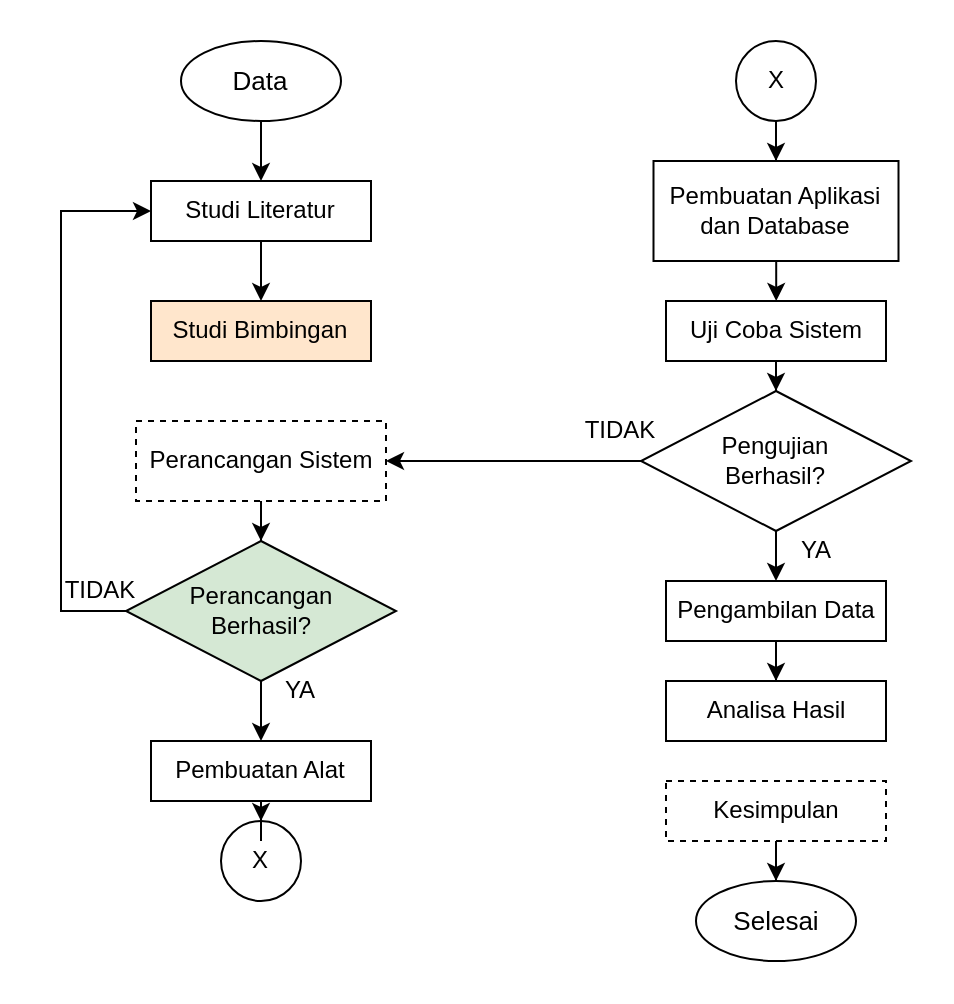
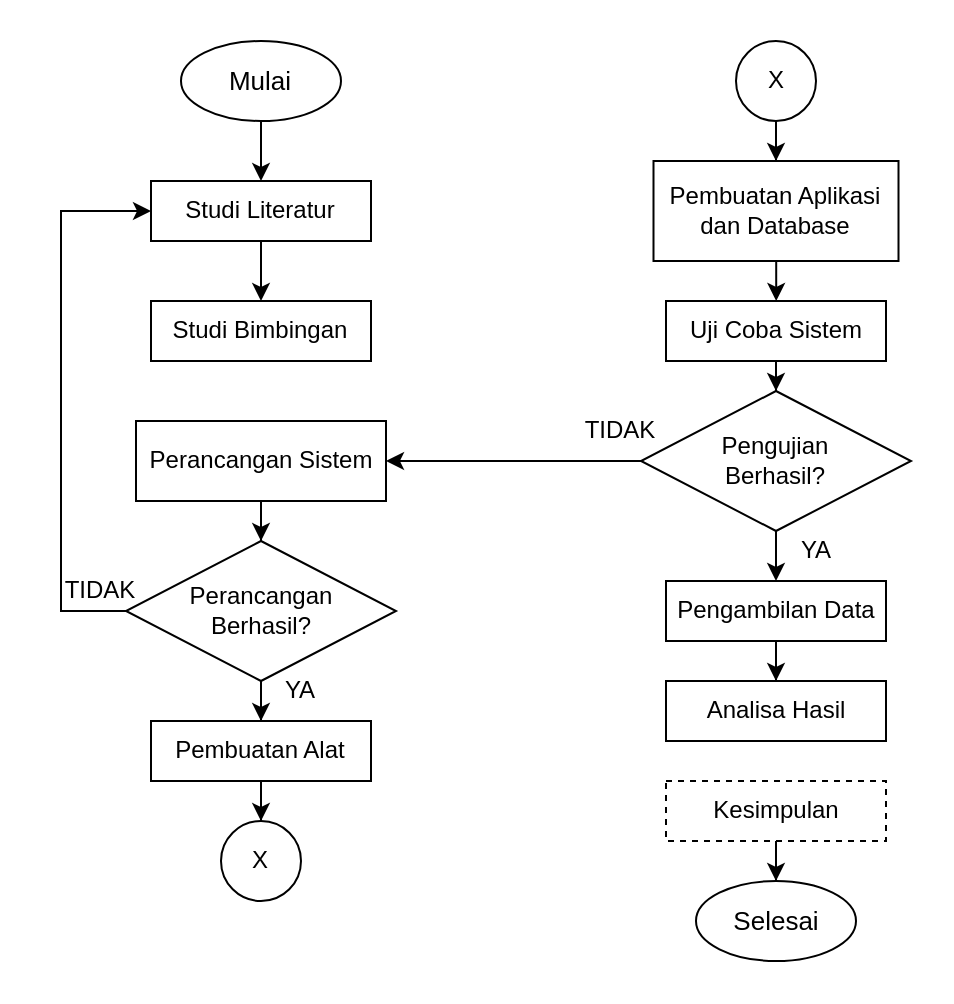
  <mxCell id="0" />
  <mxCell id="1" parent="0" />
  <mxCell id="2" value="" style="edgeStyle=orthogonalEdgeStyle;rounded=0;orthogonalLoop=1;jettySize=auto;html=1;strokeColor=#000000;" parent="1" source="3" target="5" edge="1"><mxGeometry relative="1" as="geometry" /></mxCell>
- <mxCell id="3" value="&lt;font style=&quot;font-size: 13px;&quot; color=&quot;#000000&quot;&gt;Data&lt;/font&gt;" style="ellipse;whiteSpace=wrap;html=1;fillColor=#FFFFFF;strokeColor=#000000;" parent="1" vertex="1"><mxGeometry x="90" y="20" width="80" height="40" as="geometry" /></mxCell>
+ <mxCell id="3" value="&lt;font style=&quot;font-size: 13px;&quot; color=&quot;#000000&quot;&gt;Mulai&lt;/font&gt;" style="ellipse;whiteSpace=wrap;html=1;fillColor=#FFFFFF;strokeColor=#000000;" parent="1" vertex="1"><mxGeometry x="90" y="20" width="80" height="40" as="geometry" /></mxCell>
  <mxCell id="4" value="" style="edgeStyle=orthogonalEdgeStyle;rounded=0;orthogonalLoop=1;jettySize=auto;html=1;strokeColor=#000000;" parent="1" source="5" target="6" edge="1"><mxGeometry relative="1" as="geometry" /></mxCell>
  <mxCell id="5" value="&lt;font color=&quot;#000000&quot;&gt;Studi Literatur&lt;/font&gt;" style="rounded=0;whiteSpace=wrap;html=1;strokeColor=#000000;fillColor=#FFFFFF;" parent="1" vertex="1"><mxGeometry x="75" y="90" width="110" height="30" as="geometry" /></mxCell>
- <mxCell id="6" value="&lt;font color=&quot;#000000&quot;&gt;Studi Bimbingan&lt;/font&gt;" style="rounded=0;whiteSpace=wrap;html=1;strokeColor=#000000;fillColor=#ffe6cc;" parent="1" vertex="1"><mxGeometry x="75" y="150" width="110" height="30" as="geometry" /></mxCell>
+ <mxCell id="6" value="&lt;font color=&quot;#000000&quot;&gt;Studi Bimbingan&lt;/font&gt;" style="rounded=0;whiteSpace=wrap;html=1;strokeColor=#000000;fillColor=#FFFFFF;" parent="1" vertex="1"><mxGeometry x="75" y="150" width="110" height="30" as="geometry" /></mxCell>
  <mxCell id="7" value="" style="edgeStyle=orthogonalEdgeStyle;rounded=0;orthogonalLoop=1;jettySize=auto;html=1;strokeColor=#000000;" parent="1" source="8" target="11" edge="1"><mxGeometry relative="1" as="geometry" /></mxCell>
- <mxCell id="8" value="&lt;font color=&quot;#000000&quot;&gt;Perancangan Sistem&lt;/font&gt;" style="rounded=0;whiteSpace=wrap;html=1;strokeColor=#000000;fillColor=#FFFFFF;dashed=1;" parent="1" vertex="1"><mxGeometry x="67.5" y="210" width="125" height="40" as="geometry" /></mxCell>
+ <mxCell id="8" value="&lt;font color=&quot;#000000&quot;&gt;Perancangan Sistem&lt;/font&gt;" style="rounded=0;whiteSpace=wrap;html=1;strokeColor=#000000;fillColor=#FFFFFF;" parent="1" vertex="1"><mxGeometry x="67.5" y="210" width="125" height="40" as="geometry" /></mxCell>
  <mxCell id="9" value="" style="edgeStyle=orthogonalEdgeStyle;rounded=0;orthogonalLoop=1;jettySize=auto;html=1;strokeColor=#000000;" edge="1" parent="1" source="11" target="18"><mxGeometry relative="1" as="geometry" /></mxCell>
  <mxCell id="10" style="edgeStyle=orthogonalEdgeStyle;shape=connector;rounded=0;orthogonalLoop=1;jettySize=auto;html=1;entryX=0;entryY=0.5;entryDx=0;entryDy=0;labelBackgroundColor=default;strokeColor=#000000;align=center;verticalAlign=middle;fontFamily=Helvetica;fontSize=11;fontColor=default;endArrow=classic;" edge="1" parent="1" source="11" target="5"><mxGeometry relative="1" as="geometry"><Array as="points"><mxPoint x="30" y="305" /><mxPoint x="30" y="105" /></Array></mxGeometry></mxCell>
- <mxCell id="11" value="&lt;font color=&quot;#000000&quot;&gt;Perancangan &lt;br&gt;Berhasil?&lt;/font&gt;" style="rhombus;whiteSpace=wrap;html=1;fillColor=#d5e8d4;strokeColor=#000000;" parent="1" vertex="1"><mxGeometry x="62.5" y="270" width="135" height="70" as="geometry" /></mxCell>
+ <mxCell id="11" value="&lt;font color=&quot;#000000&quot;&gt;Perancangan &lt;br&gt;Berhasil?&lt;/font&gt;" style="rhombus;whiteSpace=wrap;html=1;fillColor=#FFFFFF;strokeColor=#000000;" parent="1" vertex="1"><mxGeometry x="62.5" y="270" width="135" height="70" as="geometry" /></mxCell>
  <mxCell id="12" value="&lt;font color=&quot;#000000&quot;&gt;X&lt;/font&gt;" style="ellipse;whiteSpace=wrap;html=1;aspect=fixed;fillColor=#FFFFFF;strokeColor=#000000;direction=west;" parent="1" vertex="1"><mxGeometry x="110" y="410" width="40" height="40" as="geometry" /></mxCell>
  <mxCell id="13" style="edgeStyle=orthogonalEdgeStyle;shape=connector;rounded=0;orthogonalLoop=1;jettySize=auto;html=1;entryX=0.5;entryY=0;entryDx=0;entryDy=0;labelBackgroundColor=default;strokeColor=#000000;align=center;verticalAlign=middle;fontFamily=Helvetica;fontSize=11;fontColor=default;endArrow=classic;" edge="1" parent="1" source="14" target="16"><mxGeometry relative="1" as="geometry" /></mxCell>
  <mxCell id="14" value="&lt;font color=&quot;#000000&quot;&gt;X&lt;/font&gt;" style="ellipse;whiteSpace=wrap;html=1;aspect=fixed;fillColor=#FFFFFF;strokeColor=#000000;" parent="1" vertex="1"><mxGeometry x="367.5" y="20" width="40" height="40" as="geometry" /></mxCell>
  <mxCell id="15" style="edgeStyle=orthogonalEdgeStyle;shape=connector;rounded=0;orthogonalLoop=1;jettySize=auto;html=1;entryX=0.5;entryY=0;entryDx=0;entryDy=0;labelBackgroundColor=default;strokeColor=#000000;align=center;verticalAlign=middle;fontFamily=Helvetica;fontSize=11;fontColor=default;endArrow=classic;" edge="1" parent="1" source="16" target="20"><mxGeometry relative="1" as="geometry" /></mxCell>
  <mxCell id="16" value="&lt;font color=&quot;#000000&quot;&gt;Pembuatan Aplikasi dan Database&lt;/font&gt;" style="rounded=0;whiteSpace=wrap;html=1;strokeColor=#000000;fillColor=#FFFFFF;" vertex="1" parent="1"><mxGeometry x="326.25" y="80" width="122.5" height="50" as="geometry" /></mxCell>
  <mxCell id="17" value="" style="edgeStyle=orthogonalEdgeStyle;rounded=0;orthogonalLoop=1;jettySize=auto;html=1;strokeColor=#000000;" edge="1" parent="1" source="18" target="12"><mxGeometry relative="1" as="geometry" /></mxCell>
- <mxCell id="18" value="&lt;font color=&quot;#000000&quot;&gt;Pembuatan Alat&lt;/font&gt;" style="rounded=0;whiteSpace=wrap;html=1;strokeColor=#000000;fillColor=#FFFFFF;" vertex="1" parent="1"><mxGeometry x="75" y="370" width="110" height="30" as="geometry" /></mxCell>
+ <mxCell id="18" value="&lt;font color=&quot;#000000&quot;&gt;Pembuatan Alat&lt;/font&gt;" style="rounded=0;whiteSpace=wrap;html=1;strokeColor=#000000;fillColor=#FFFFFF;" vertex="1" parent="1"><mxGeometry x="75" y="360" width="110" height="30" as="geometry" /></mxCell>
  <mxCell id="19" style="edgeStyle=orthogonalEdgeStyle;shape=connector;rounded=0;orthogonalLoop=1;jettySize=auto;html=1;entryX=0.5;entryY=0;entryDx=0;entryDy=0;labelBackgroundColor=default;strokeColor=#000000;align=center;verticalAlign=middle;fontFamily=Helvetica;fontSize=11;fontColor=default;endArrow=classic;" edge="1" parent="1" source="20" target="23"><mxGeometry relative="1" as="geometry" /></mxCell>
  <mxCell id="20" value="&lt;font color=&quot;#000000&quot;&gt;Uji Coba Sistem&lt;/font&gt;" style="rounded=0;whiteSpace=wrap;html=1;strokeColor=#000000;fillColor=#FFFFFF;" vertex="1" parent="1"><mxGeometry x="332.5" y="150" width="110" height="30" as="geometry" /></mxCell>
  <mxCell id="21" style="edgeStyle=orthogonalEdgeStyle;shape=connector;rounded=0;orthogonalLoop=1;jettySize=auto;html=1;labelBackgroundColor=default;strokeColor=#000000;align=center;verticalAlign=middle;fontFamily=Helvetica;fontSize=11;fontColor=default;endArrow=classic;" edge="1" parent="1" source="23" target="25"><mxGeometry relative="1" as="geometry" /></mxCell>
  <mxCell id="22" style="edgeStyle=orthogonalEdgeStyle;shape=connector;rounded=0;orthogonalLoop=1;jettySize=auto;html=1;entryX=1;entryY=0.5;entryDx=0;entryDy=0;labelBackgroundColor=default;strokeColor=#000000;align=center;verticalAlign=middle;fontFamily=Helvetica;fontSize=11;fontColor=default;endArrow=classic;" edge="1" parent="1" source="23" target="8"><mxGeometry relative="1" as="geometry" /></mxCell>
  <mxCell id="23" value="&lt;font color=&quot;#000000&quot;&gt;Pengujian&lt;br&gt;Berhasil?&lt;/font&gt;" style="rhombus;whiteSpace=wrap;html=1;fillColor=#FFFFFF;strokeColor=#000000;" vertex="1" parent="1"><mxGeometry x="320" y="195" width="135" height="70" as="geometry" /></mxCell>
  <mxCell id="24" style="edgeStyle=orthogonalEdgeStyle;shape=connector;rounded=0;orthogonalLoop=1;jettySize=auto;html=1;labelBackgroundColor=default;strokeColor=#000000;align=center;verticalAlign=middle;fontFamily=Helvetica;fontSize=11;fontColor=default;endArrow=classic;" edge="1" parent="1" source="25" target="26"><mxGeometry relative="1" as="geometry" /></mxCell>
  <mxCell id="25" value="&lt;font color=&quot;#000000&quot;&gt;Pengambilan Data&lt;/font&gt;" style="rounded=0;whiteSpace=wrap;html=1;strokeColor=#000000;fillColor=#FFFFFF;" vertex="1" parent="1"><mxGeometry x="332.5" y="290" width="110" height="30" as="geometry" /></mxCell>
  <mxCell id="26" value="&lt;font color=&quot;#000000&quot;&gt;Analisa Hasil&lt;/font&gt;" style="rounded=0;whiteSpace=wrap;html=1;strokeColor=#000000;fillColor=#FFFFFF;" vertex="1" parent="1"><mxGeometry x="332.5" y="340" width="110" height="30" as="geometry" /></mxCell>
  <mxCell id="27" value="" style="edgeStyle=orthogonalEdgeStyle;rounded=0;orthogonalLoop=1;jettySize=auto;html=1;strokeColor=#000000;" edge="1" parent="1" source="28" target="29"><mxGeometry relative="1" as="geometry" /></mxCell>
  <mxCell id="28" value="&lt;font color=&quot;#000000&quot;&gt;Kesimpulan&lt;/font&gt;" style="rounded=0;whiteSpace=wrap;html=1;strokeColor=#000000;fillColor=#FFFFFF;dashed=1;" vertex="1" parent="1"><mxGeometry x="332.5" y="390" width="110" height="30" as="geometry" /></mxCell>
  <mxCell id="29" value="&lt;font style=&quot;font-size: 13px;&quot; color=&quot;#000000&quot;&gt;Selesai&lt;/font&gt;" style="ellipse;whiteSpace=wrap;html=1;fillColor=#FFFFFF;strokeColor=#000000;" vertex="1" parent="1"><mxGeometry x="347.5" y="440" width="80" height="40" as="geometry" /></mxCell>
  <mxCell id="30" value="&lt;font color=&quot;#000000&quot;&gt;TIDAK&lt;/font&gt;" style="text;html=1;strokeColor=none;fillColor=none;align=center;verticalAlign=middle;whiteSpace=wrap;rounded=0;" vertex="1" parent="1"><mxGeometry x="20" y="280" width="60" height="30" as="geometry" /></mxCell>
  <mxCell id="31" value="&lt;font color=&quot;#000000&quot;&gt;YA&lt;/font&gt;" style="text;html=1;strokeColor=none;fillColor=none;align=center;verticalAlign=middle;whiteSpace=wrap;rounded=0;" vertex="1" parent="1"><mxGeometry x="120" y="330" width="60" height="30" as="geometry" /></mxCell>
  <mxCell id="32" value="&lt;font color=&quot;#000000&quot;&gt;TIDAK&lt;/font&gt;" style="text;html=1;strokeColor=none;fillColor=none;align=center;verticalAlign=middle;whiteSpace=wrap;rounded=0;" vertex="1" parent="1"><mxGeometry x="280" y="200" width="60" height="30" as="geometry" /></mxCell>
  <mxCell id="33" value="&lt;font color=&quot;#000000&quot;&gt;YA&lt;/font&gt;" style="text;html=1;strokeColor=none;fillColor=none;align=center;verticalAlign=middle;whiteSpace=wrap;rounded=0;" vertex="1" parent="1"><mxGeometry x="377.5" y="260" width="60" height="30" as="geometry" /></mxCell>
